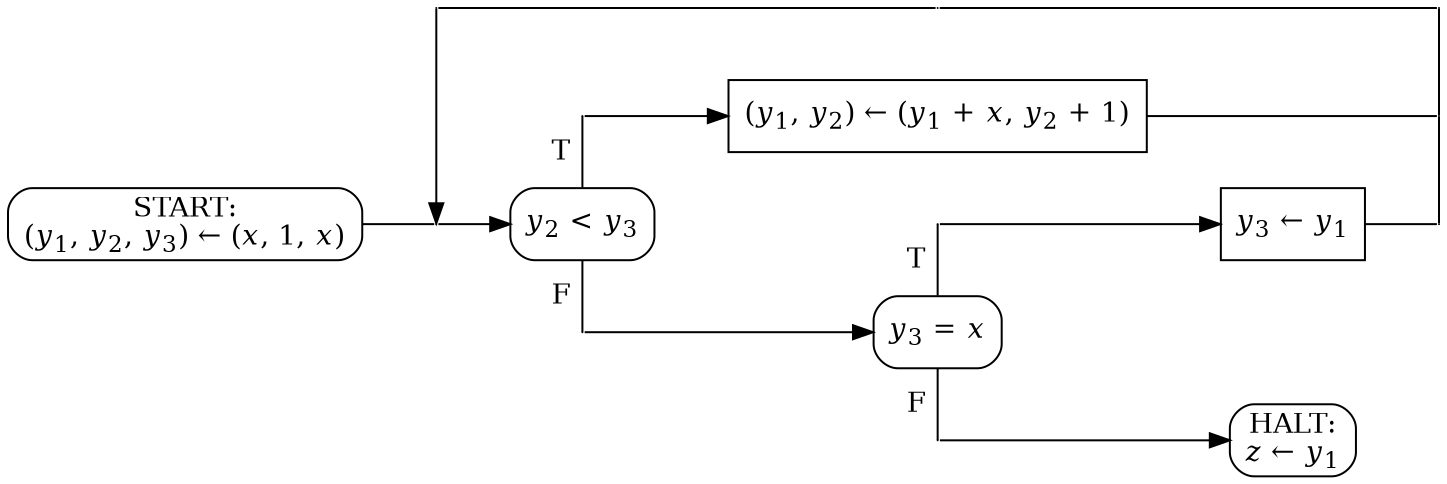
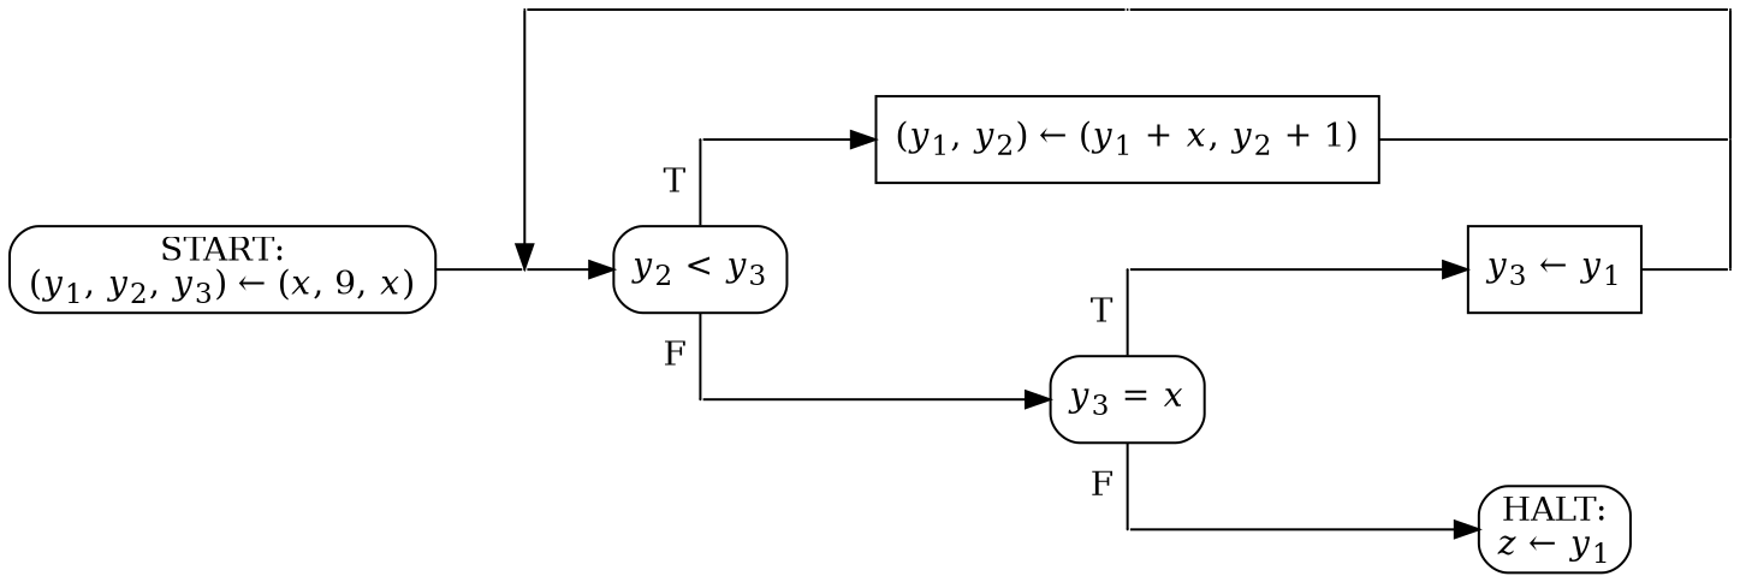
  digraph {
    rankdir=LR
    node [shape=point]
    edge [arrowhead=none weight=8]
    p1 [width=0]
    p2 [width=0]
    n3 [label=<<i>y</i><sub>2</sub> &lt; <i>y</i><sub>3</sub>> shape=rectangle style=rounded]
    p4 [width=0]
    p3 [width=0]
    n6 [label=<(<i>y</i><sub>1</sub>, <i>y</i><sub>2</sub>) &larr; (<i>y</i><sub>1</sub> + <i>x</i>, <i>y</i><sub>2</sub> + 1)> shape=rectangle]
    n7 [label=<<i>y</i><sub>3</sub> = <i>x</i>> shape=rectangle style=rounded]
    p10 [width=0]
    p5 [width=0]
    p6 [width=0]
    p8 [width=0]
    p9 [width=0]
    p7 [width=0]
-   n14 [label=<START:<br/>(<i>y</i><sub>1</sub>, <i>y</i><sub>2</sub>, <i>y</i><sub>3</sub>) &larr; (<i>x</i>, 1, <i>x</i>)> shape=rectangle style=rounded]
+   n14 [label=<START:<br/>(<i>y</i><sub>1</sub>, <i>y</i><sub>2</sub>, <i>y</i><sub>3</sub>) &larr; (<i>x</i>, 9, <i>x</i>)> shape=rectangle style=rounded]
    n15 [label=<<i>y</i><sub>3</sub> &larr; <i>y</i><sub>1</sub>> shape=rectangle]
    n16 [label=<HALT:<br/><i>z</i> &larr; <i>y</i><sub>1</sub>> shape=rectangle style=rounded]
    subgraph sub_1 {
      rank=same
      p1
      p2
    }
    subgraph sub_2 {
      rank=same
      n3
      p4
      p3
    }
    subgraph sub_3 {
      rank=same
      n6
      n7
      p10
      p5
      p6
    }
    subgraph sub_4 {
      rank=same
      p8
      p9
      p7
    }
    p1 -> p2 [arrowhead="" weight=""]
    p1 -> p10
    p2 -> n3 [arrowhead=""]
    n3 -> p4 [label=F weight=""]
    p4 -> n7 [arrowhead=""]
    p3 -> n3 [label=T weight=""]
    p3 -> n6 [arrowhead=""]
    n6 -> p5 [style=invis arrowhead=""]
    n6 -> p8
    n7 -> p6 [label=F weight=""]
    p10 -> n6 [style=invis arrowhead=""]
    p10 -> p7
    p5 -> n7 [label=T weight=""]
    p5 -> n15 [arrowhead=""]
    p6 -> n16 [arrowhead=""]
    p8 -> p9 [weight=""]
    p7 -> p8 [weight=""]
    n14 -> p2
    n15 -> p9
  }
